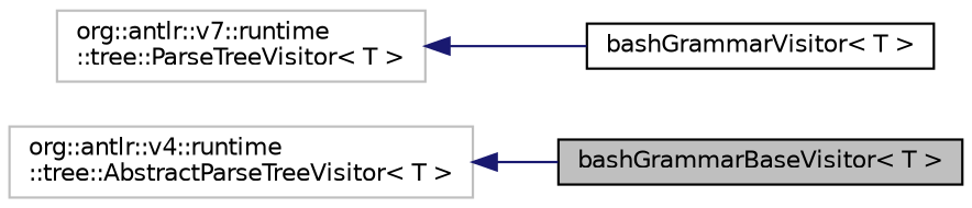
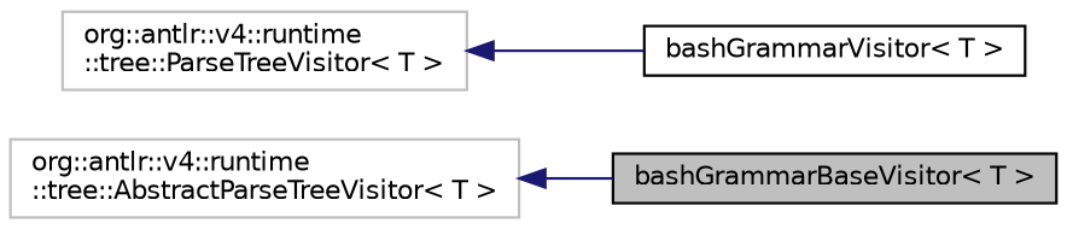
  digraph {
    rankdir=LR
    node [color=black fillcolor=white fontname=Helvetica fontsize=10 shape=record style=filled]
    edge [color=midnightblue dir=back fontname=Helvetica fontsize=10 labelfontname=Helvetica labelfontsize=10 style=solid]
    n1 [fillcolor=grey75 fontcolor=black height=0.2 label="bashGrammarBaseVisitor\< T \>" width=0.4]
    n2 [color=grey75 height=0.2 label="org::antlr::v4::runtime\l::tree::AbstractParseTreeVisitor\< T \>" width=0.4]
    n3 [height=0.2 label="bashGrammarVisitor\< T \>" width=0.4]
-   n4 [color=grey75 height=0.2 label="org::antlr::v7::runtime\l::tree::ParseTreeVisitor\< T \>" width=0.4]
+   n4 [color=grey75 height=0.2 label="org::antlr::v4::runtime\l::tree::ParseTreeVisitor\< T \>" width=0.4]
    n2 -> n1
    n4 -> n3
  }
